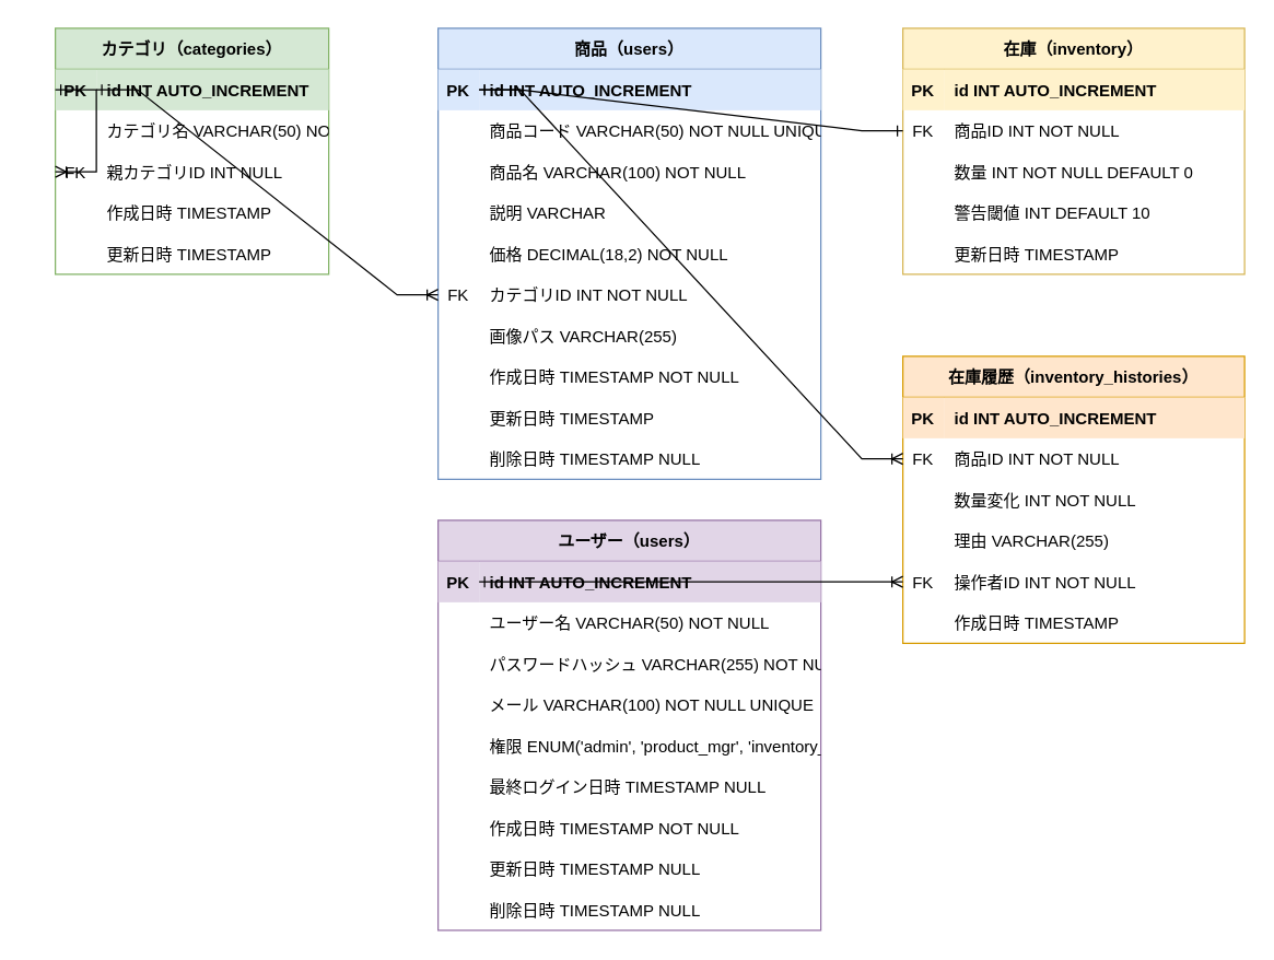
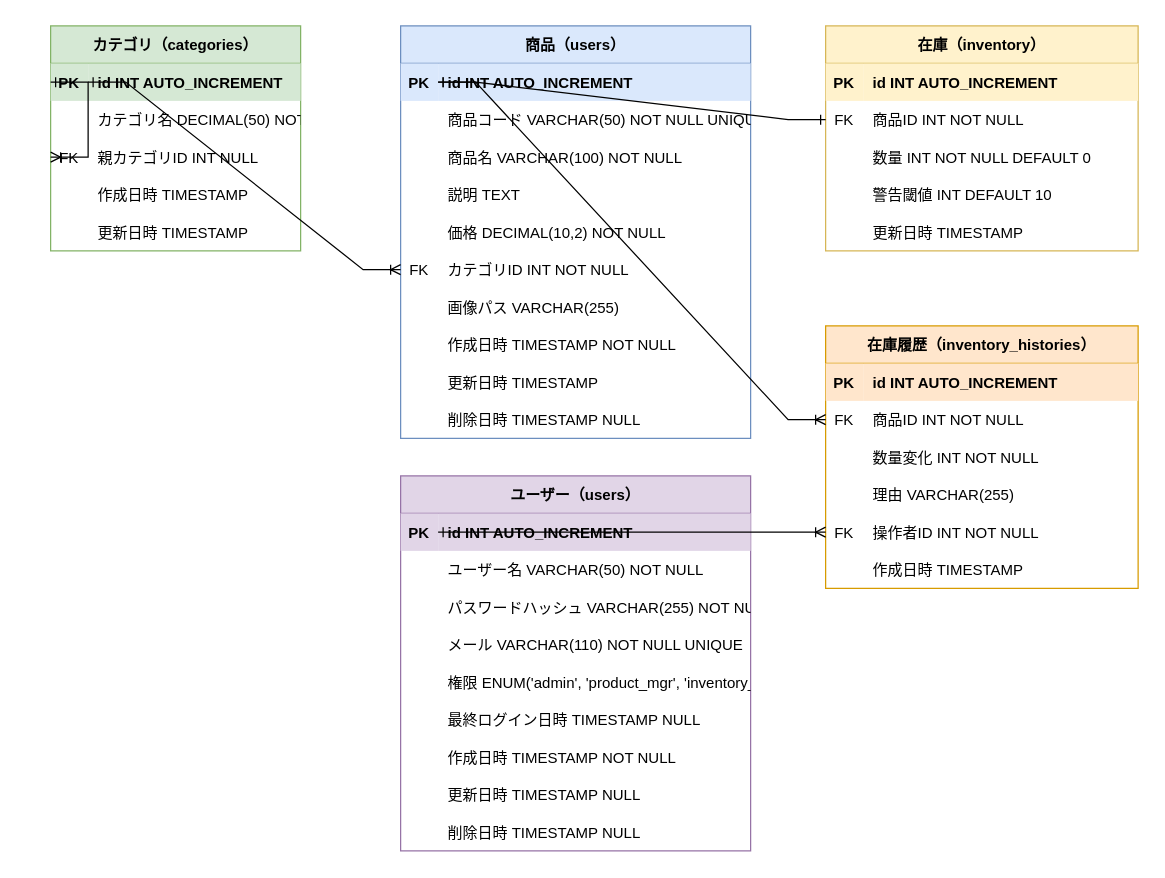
  <mxCell id="0" />
  <mxCell id="1" parent="0" />
  <mxCell id="2" value="商品（users）" style="shape=table;startSize=30;container=1;collapsible=1;childLayout=tableLayout;fixedRows=1;rowLines=0;fontStyle=1;align=center;resizeLast=1;fillColor=#dae8fc;strokeColor=#6c8ebf;" parent="1" vertex="1"><mxGeometry x="320" y="20" width="280" height="330" as="geometry" /></mxCell>
  <mxCell id="3" value="PK" style="shape=partialRectangle;connectable=0;fillColor=#dae8fc;top=0;left=0;bottom=0;right=0;fontStyle=1;overflow=hidden;strokeColor=#6c8ebf;" parent="2" vertex="1"><mxGeometry y="30" width="30" height="30" as="geometry" /></mxCell>
  <mxCell id="4" value="id INT AUTO_INCREMENT" style="shape=partialRectangle;connectable=0;fillColor=#dae8fc;top=0;left=0;bottom=0;right=0;align=left;spacingLeft=6;fontStyle=1;overflow=hidden;strokeColor=#6c8ebf;" parent="2" vertex="1"><mxGeometry x="30" y="30" width="250" height="30" as="geometry" /></mxCell>
  <mxCell id="5" value="" style="shape=partialRectangle;connectable=0;fillColor=none;top=0;left=0;bottom=0;right=0;overflow=hidden;" parent="2" vertex="1"><mxGeometry y="60" width="30" height="30" as="geometry" /></mxCell>
  <mxCell id="6" value="商品コード VARCHAR(50) NOT NULL UNIQUE" style="shape=partialRectangle;connectable=0;fillColor=none;top=0;left=0;bottom=0;right=0;align=left;spacingLeft=6;overflow=hidden;" parent="2" vertex="1"><mxGeometry x="30" y="60" width="250" height="30" as="geometry" /></mxCell>
  <mxCell id="7" value="" style="shape=partialRectangle;connectable=0;fillColor=none;top=0;left=0;bottom=0;right=0;overflow=hidden;" parent="2" vertex="1"><mxGeometry y="90" width="30" height="30" as="geometry" /></mxCell>
  <mxCell id="8" value="商品名 VARCHAR(100) NOT NULL" style="shape=partialRectangle;connectable=0;fillColor=none;top=0;left=0;bottom=0;right=0;align=left;spacingLeft=6;overflow=hidden;" parent="2" vertex="1"><mxGeometry x="30" y="90" width="250" height="30" as="geometry" /></mxCell>
  <mxCell id="9" value="" style="shape=partialRectangle;connectable=0;fillColor=none;top=0;left=0;bottom=0;right=0;overflow=hidden;" parent="2" vertex="1"><mxGeometry y="120" width="30" height="30" as="geometry" /></mxCell>
- <mxCell id="10" value="説明 VARCHAR" style="shape=partialRectangle;connectable=0;fillColor=none;top=0;left=0;bottom=0;right=0;align=left;spacingLeft=6;overflow=hidden;" parent="2" vertex="1"><mxGeometry x="30" y="120" width="250" height="30" as="geometry" /></mxCell>
+ <mxCell id="10" value="説明 TEXT" style="shape=partialRectangle;connectable=0;fillColor=none;top=0;left=0;bottom=0;right=0;align=left;spacingLeft=6;overflow=hidden;" parent="2" vertex="1"><mxGeometry x="30" y="120" width="250" height="30" as="geometry" /></mxCell>
  <mxCell id="11" value="" style="shape=partialRectangle;connectable=0;fillColor=none;top=0;left=0;bottom=0;right=0;overflow=hidden;" parent="2" vertex="1"><mxGeometry y="150" width="30" height="30" as="geometry" /></mxCell>
- <mxCell id="12" value="価格 DECIMAL(18,2) NOT NULL" style="shape=partialRectangle;connectable=0;fillColor=none;top=0;left=0;bottom=0;right=0;align=left;spacingLeft=6;overflow=hidden;" parent="2" vertex="1"><mxGeometry x="30" y="150" width="250" height="30" as="geometry" /></mxCell>
+ <mxCell id="12" value="価格 DECIMAL(10,2) NOT NULL" style="shape=partialRectangle;connectable=0;fillColor=none;top=0;left=0;bottom=0;right=0;align=left;spacingLeft=6;overflow=hidden;" parent="2" vertex="1"><mxGeometry x="30" y="150" width="250" height="30" as="geometry" /></mxCell>
  <mxCell id="13" value="FK" style="shape=partialRectangle;connectable=0;fillColor=none;top=0;left=0;bottom=0;right=0;overflow=hidden;" parent="2" vertex="1"><mxGeometry y="180" width="30" height="30" as="geometry" /></mxCell>
  <mxCell id="14" value="カテゴリID INT NOT NULL" style="shape=partialRectangle;connectable=0;fillColor=none;top=0;left=0;bottom=0;right=0;align=left;spacingLeft=6;overflow=hidden;" parent="2" vertex="1"><mxGeometry x="30" y="180" width="250" height="30" as="geometry" /></mxCell>
  <mxCell id="15" value="" style="shape=partialRectangle;connectable=0;fillColor=none;top=0;left=0;bottom=0;right=0;overflow=hidden;" parent="2" vertex="1"><mxGeometry y="210" width="30" height="30" as="geometry" /></mxCell>
  <mxCell id="16" value="画像パス VARCHAR(255)" style="shape=partialRectangle;connectable=0;fillColor=none;top=0;left=0;bottom=0;right=0;align=left;spacingLeft=6;overflow=hidden;" parent="2" vertex="1"><mxGeometry x="30" y="210" width="250" height="30" as="geometry" /></mxCell>
  <mxCell id="17" value="" style="shape=partialRectangle;connectable=0;fillColor=none;top=0;left=0;bottom=0;right=0;overflow=hidden;" parent="2" vertex="1"><mxGeometry y="240" width="30" height="30" as="geometry" /></mxCell>
  <mxCell id="18" value="作成日時 TIMESTAMP NOT NULL" style="shape=partialRectangle;connectable=0;fillColor=none;top=0;left=0;bottom=0;right=0;align=left;spacingLeft=6;overflow=hidden;" parent="2" vertex="1"><mxGeometry x="30" y="240" width="250" height="30" as="geometry" /></mxCell>
  <mxCell id="19" value="" style="shape=partialRectangle;connectable=0;fillColor=none;top=0;left=0;bottom=0;right=0;overflow=hidden;" parent="2" vertex="1"><mxGeometry y="270" width="30" height="30" as="geometry" /></mxCell>
  <mxCell id="20" value="更新日時 TIMESTAMP" style="shape=partialRectangle;connectable=0;fillColor=none;top=0;left=0;bottom=0;right=0;align=left;spacingLeft=6;overflow=hidden;" parent="2" vertex="1"><mxGeometry x="30" y="270" width="250" height="30" as="geometry" /></mxCell>
  <mxCell id="21" value="" style="shape=partialRectangle;connectable=0;fillColor=none;top=0;left=0;bottom=0;right=0;overflow=hidden;" parent="2" vertex="1"><mxGeometry y="300" width="30" height="30" as="geometry" /></mxCell>
  <mxCell id="22" value="削除日時 TIMESTAMP NULL" style="shape=partialRectangle;connectable=0;fillColor=none;top=0;left=0;bottom=0;right=0;align=left;spacingLeft=6;overflow=hidden;" parent="2" vertex="1"><mxGeometry x="30" y="300" width="250" height="30" as="geometry" /></mxCell>
  <mxCell id="23" value="カテゴリ（categories）" style="shape=table;startSize=30;container=1;collapsible=1;childLayout=tableLayout;fixedRows=1;rowLines=0;fontStyle=1;align=center;resizeLast=1;fillColor=#d5e8d4;strokeColor=#82b366;" parent="1" vertex="1"><mxGeometry x="40" y="20" width="200" height="180" as="geometry" /></mxCell>
  <mxCell id="24" value="PK" style="shape=partialRectangle;connectable=0;fillColor=#d5e8d4;top=0;left=0;bottom=0;right=0;fontStyle=1;overflow=hidden;strokeColor=#82b366;" parent="23" vertex="1"><mxGeometry y="30" width="30" height="30" as="geometry" /></mxCell>
  <mxCell id="25" value="id INT AUTO_INCREMENT" style="shape=partialRectangle;connectable=0;fillColor=#d5e8d4;top=0;left=0;bottom=0;right=0;align=left;spacingLeft=6;fontStyle=1;overflow=hidden;strokeColor=#82b366;" parent="23" vertex="1"><mxGeometry x="30" y="30" width="170" height="30" as="geometry" /></mxCell>
  <mxCell id="26" value="" style="shape=partialRectangle;connectable=0;fillColor=none;top=0;left=0;bottom=0;right=0;overflow=hidden;" parent="23" vertex="1"><mxGeometry y="60" width="30" height="30" as="geometry" /></mxCell>
- <mxCell id="27" value="カテゴリ名 VARCHAR(50) NOT NULL" style="shape=partialRectangle;connectable=0;fillColor=none;top=0;left=0;bottom=0;right=0;align=left;spacingLeft=6;overflow=hidden;" parent="23" vertex="1"><mxGeometry x="30" y="60" width="170" height="30" as="geometry" /></mxCell>
+ <mxCell id="27" value="カテゴリ名 DECIMAL(50) NOT NULL" style="shape=partialRectangle;connectable=0;fillColor=none;top=0;left=0;bottom=0;right=0;align=left;spacingLeft=6;overflow=hidden;" parent="23" vertex="1"><mxGeometry x="30" y="60" width="170" height="30" as="geometry" /></mxCell>
  <mxCell id="28" value="FK" style="shape=partialRectangle;connectable=0;fillColor=none;top=0;left=0;bottom=0;right=0;overflow=hidden;" parent="23" vertex="1"><mxGeometry y="90" width="30" height="30" as="geometry" /></mxCell>
  <mxCell id="29" value="親カテゴリID INT NULL" style="shape=partialRectangle;connectable=0;fillColor=none;top=0;left=0;bottom=0;right=0;align=left;spacingLeft=6;overflow=hidden;" parent="23" vertex="1"><mxGeometry x="30" y="90" width="170" height="30" as="geometry" /></mxCell>
  <mxCell id="30" value="" style="shape=partialRectangle;connectable=0;fillColor=none;top=0;left=0;bottom=0;right=0;overflow=hidden;" parent="23" vertex="1"><mxGeometry y="120" width="30" height="30" as="geometry" /></mxCell>
  <mxCell id="31" value="作成日時 TIMESTAMP" style="shape=partialRectangle;connectable=0;fillColor=none;top=0;left=0;bottom=0;right=0;align=left;spacingLeft=6;overflow=hidden;" parent="23" vertex="1"><mxGeometry x="30" y="120" width="170" height="30" as="geometry" /></mxCell>
  <mxCell id="32" value="" style="shape=partialRectangle;connectable=0;fillColor=none;top=0;left=0;bottom=0;right=0;overflow=hidden;" parent="23" vertex="1"><mxGeometry y="150" width="30" height="30" as="geometry" /></mxCell>
  <mxCell id="33" value="更新日時 TIMESTAMP" style="shape=partialRectangle;connectable=0;fillColor=none;top=0;left=0;bottom=0;right=0;align=left;spacingLeft=6;overflow=hidden;" parent="23" vertex="1"><mxGeometry x="30" y="150" width="170" height="30" as="geometry" /></mxCell>
  <mxCell id="34" value="在庫（inventory）" style="shape=table;startSize=30;container=1;collapsible=1;childLayout=tableLayout;fixedRows=1;rowLines=0;fontStyle=1;align=center;resizeLast=1;fillColor=#fff2cc;strokeColor=#d6b656;" parent="1" vertex="1"><mxGeometry x="660" y="20" width="250" height="180" as="geometry" /></mxCell>
  <mxCell id="35" value="PK" style="shape=partialRectangle;connectable=0;fillColor=#fff2cc;top=0;left=0;bottom=0;right=0;fontStyle=1;overflow=hidden;strokeColor=#d6b656;" parent="34" vertex="1"><mxGeometry y="30" width="30" height="30" as="geometry" /></mxCell>
  <mxCell id="36" value="id INT AUTO_INCREMENT" style="shape=partialRectangle;connectable=0;fillColor=#fff2cc;top=0;left=0;bottom=0;right=0;align=left;spacingLeft=6;fontStyle=1;overflow=hidden;strokeColor=#d6b656;" parent="34" vertex="1"><mxGeometry x="30" y="30" width="220" height="30" as="geometry" /></mxCell>
  <mxCell id="37" value="FK" style="shape=partialRectangle;connectable=0;fillColor=none;top=0;left=0;bottom=0;right=0;overflow=hidden;" parent="34" vertex="1"><mxGeometry y="60" width="30" height="30" as="geometry" /></mxCell>
  <mxCell id="38" value="商品ID INT NOT NULL" style="shape=partialRectangle;connectable=0;fillColor=none;top=0;left=0;bottom=0;right=0;align=left;spacingLeft=6;overflow=hidden;" parent="34" vertex="1"><mxGeometry x="30" y="60" width="220" height="30" as="geometry" /></mxCell>
  <mxCell id="39" value="" style="shape=partialRectangle;connectable=0;fillColor=none;top=0;left=0;bottom=0;right=0;overflow=hidden;" parent="34" vertex="1"><mxGeometry y="90" width="30" height="30" as="geometry" /></mxCell>
  <mxCell id="40" value="数量 INT NOT NULL DEFAULT 0" style="shape=partialRectangle;connectable=0;fillColor=none;top=0;left=0;bottom=0;right=0;align=left;spacingLeft=6;overflow=hidden;" parent="34" vertex="1"><mxGeometry x="30" y="90" width="220" height="30" as="geometry" /></mxCell>
  <mxCell id="41" value="" style="shape=partialRectangle;connectable=0;fillColor=none;top=0;left=0;bottom=0;right=0;overflow=hidden;" parent="34" vertex="1"><mxGeometry y="120" width="30" height="30" as="geometry" /></mxCell>
  <mxCell id="42" value="警告閾値 INT DEFAULT 10" style="shape=partialRectangle;connectable=0;fillColor=none;top=0;left=0;bottom=0;right=0;align=left;spacingLeft=6;overflow=hidden;" parent="34" vertex="1"><mxGeometry x="30" y="120" width="220" height="30" as="geometry" /></mxCell>
  <mxCell id="43" value="" style="shape=partialRectangle;connectable=0;fillColor=none;top=0;left=0;bottom=0;right=0;overflow=hidden;" parent="34" vertex="1"><mxGeometry y="150" width="30" height="30" as="geometry" /></mxCell>
  <mxCell id="44" value="更新日時 TIMESTAMP" style="shape=partialRectangle;connectable=0;fillColor=none;top=0;left=0;bottom=0;right=0;align=left;spacingLeft=6;overflow=hidden;" parent="34" vertex="1"><mxGeometry x="30" y="150" width="220" height="30" as="geometry" /></mxCell>
  <mxCell id="45" value="在庫履歴（inventory_histories）" style="shape=table;startSize=30;container=1;collapsible=1;childLayout=tableLayout;fixedRows=1;rowLines=0;fontStyle=1;align=center;resizeLast=1;fillColor=#ffe6cc;strokeColor=#d79b00;" parent="1" vertex="1"><mxGeometry x="660" y="260" width="250" height="210" as="geometry" /></mxCell>
  <mxCell id="46" value="PK" style="shape=partialRectangle;connectable=0;fillColor=#ffe6cc;top=0;left=0;bottom=0;right=0;fontStyle=1;overflow=hidden;strokeColor=#d79b00;" parent="45" vertex="1"><mxGeometry y="30" width="30" height="30" as="geometry" /></mxCell>
  <mxCell id="47" value="id INT AUTO_INCREMENT" style="shape=partialRectangle;connectable=0;fillColor=#ffe6cc;top=0;left=0;bottom=0;right=0;align=left;spacingLeft=6;fontStyle=1;overflow=hidden;strokeColor=#d79b00;" parent="45" vertex="1"><mxGeometry x="30" y="30" width="220" height="30" as="geometry" /></mxCell>
  <mxCell id="48" value="FK" style="shape=partialRectangle;connectable=0;fillColor=none;top=0;left=0;bottom=0;right=0;overflow=hidden;" parent="45" vertex="1"><mxGeometry y="60" width="30" height="30" as="geometry" /></mxCell>
  <mxCell id="49" value="商品ID INT NOT NULL" style="shape=partialRectangle;connectable=0;fillColor=none;top=0;left=0;bottom=0;right=0;align=left;spacingLeft=6;overflow=hidden;" parent="45" vertex="1"><mxGeometry x="30" y="60" width="220" height="30" as="geometry" /></mxCell>
  <mxCell id="50" value="" style="shape=partialRectangle;connectable=0;fillColor=none;top=0;left=0;bottom=0;right=0;overflow=hidden;" parent="45" vertex="1"><mxGeometry y="90" width="30" height="30" as="geometry" /></mxCell>
  <mxCell id="51" value="数量変化 INT NOT NULL" style="shape=partialRectangle;connectable=0;fillColor=none;top=0;left=0;bottom=0;right=0;align=left;spacingLeft=6;overflow=hidden;" parent="45" vertex="1"><mxGeometry x="30" y="90" width="220" height="30" as="geometry" /></mxCell>
  <mxCell id="52" value="" style="shape=partialRectangle;connectable=0;fillColor=none;top=0;left=0;bottom=0;right=0;overflow=hidden;" parent="45" vertex="1"><mxGeometry y="120" width="30" height="30" as="geometry" /></mxCell>
  <mxCell id="53" value="理由 VARCHAR(255)" style="shape=partialRectangle;connectable=0;fillColor=none;top=0;left=0;bottom=0;right=0;align=left;spacingLeft=6;overflow=hidden;" parent="45" vertex="1"><mxGeometry x="30" y="120" width="220" height="30" as="geometry" /></mxCell>
  <mxCell id="54" value="FK" style="shape=partialRectangle;connectable=0;fillColor=none;top=0;left=0;bottom=0;right=0;overflow=hidden;" parent="45" vertex="1"><mxGeometry y="150" width="30" height="30" as="geometry" /></mxCell>
  <mxCell id="55" value="操作者ID INT NOT NULL" style="shape=partialRectangle;connectable=0;fillColor=none;top=0;left=0;bottom=0;right=0;align=left;spacingLeft=6;overflow=hidden;" parent="45" vertex="1"><mxGeometry x="30" y="150" width="220" height="30" as="geometry" /></mxCell>
  <mxCell id="56" value="" style="shape=partialRectangle;connectable=0;fillColor=none;top=0;left=0;bottom=0;right=0;overflow=hidden;" parent="45" vertex="1"><mxGeometry y="180" width="30" height="30" as="geometry" /></mxCell>
  <mxCell id="57" value="作成日時 TIMESTAMP" style="shape=partialRectangle;connectable=0;fillColor=none;top=0;left=0;bottom=0;right=0;align=left;spacingLeft=6;overflow=hidden;" parent="45" vertex="1"><mxGeometry x="30" y="180" width="220" height="30" as="geometry" /></mxCell>
  <mxCell id="58" value="ユーザー（users）" style="shape=table;startSize=30;container=1;collapsible=1;childLayout=tableLayout;fixedRows=1;rowLines=0;fontStyle=1;align=center;resizeLast=1;fillColor=#e1d5e7;strokeColor=#9673a6;" parent="1" vertex="1"><mxGeometry x="320" y="380" width="280" height="300" as="geometry" /></mxCell>
  <mxCell id="59" value="PK" style="shape=partialRectangle;connectable=0;fillColor=#e1d5e7;top=0;left=0;bottom=0;right=0;fontStyle=1;overflow=hidden;strokeColor=#9673a6;" parent="58" vertex="1"><mxGeometry y="30" width="30" height="30" as="geometry" /></mxCell>
  <mxCell id="60" value="id INT AUTO_INCREMENT" style="shape=partialRectangle;connectable=0;fillColor=#e1d5e7;top=0;left=0;bottom=0;right=0;align=left;spacingLeft=6;fontStyle=1;overflow=hidden;strokeColor=#9673a6;" parent="58" vertex="1"><mxGeometry x="30" y="30" width="250" height="30" as="geometry" /></mxCell>
  <mxCell id="61" value="" style="shape=partialRectangle;connectable=0;fillColor=none;top=0;left=0;bottom=0;right=0;overflow=hidden;" parent="58" vertex="1"><mxGeometry y="60" width="30" height="30" as="geometry" /></mxCell>
  <mxCell id="62" value="ユーザー名 VARCHAR(50) NOT NULL" style="shape=partialRectangle;connectable=0;fillColor=none;top=0;left=0;bottom=0;right=0;align=left;spacingLeft=6;overflow=hidden;" parent="58" vertex="1"><mxGeometry x="30" y="60" width="250" height="30" as="geometry" /></mxCell>
  <mxCell id="63" value="" style="shape=partialRectangle;connectable=0;fillColor=none;top=0;left=0;bottom=0;right=0;overflow=hidden;" parent="58" vertex="1"><mxGeometry y="90" width="30" height="30" as="geometry" /></mxCell>
  <mxCell id="64" value="パスワードハッシュ VARCHAR(255) NOT NULL" style="shape=partialRectangle;connectable=0;fillColor=none;top=0;left=0;bottom=0;right=0;align=left;spacingLeft=6;overflow=hidden;" parent="58" vertex="1"><mxGeometry x="30" y="90" width="250" height="30" as="geometry" /></mxCell>
  <mxCell id="65" value="" style="shape=partialRectangle;connectable=0;fillColor=none;top=0;left=0;bottom=0;right=0;overflow=hidden;" parent="58" vertex="1"><mxGeometry y="120" width="30" height="30" as="geometry" /></mxCell>
- <mxCell id="66" value="メール VARCHAR(100) NOT NULL UNIQUE" style="shape=partialRectangle;connectable=0;fillColor=none;top=0;left=0;bottom=0;right=0;align=left;spacingLeft=6;overflow=hidden;" parent="58" vertex="1"><mxGeometry x="30" y="120" width="250" height="30" as="geometry" /></mxCell>
+ <mxCell id="66" value="メール VARCHAR(110) NOT NULL UNIQUE" style="shape=partialRectangle;connectable=0;fillColor=none;top=0;left=0;bottom=0;right=0;align=left;spacingLeft=6;overflow=hidden;" parent="58" vertex="1"><mxGeometry x="30" y="120" width="250" height="30" as="geometry" /></mxCell>
  <mxCell id="67" value="" style="shape=partialRectangle;connectable=0;fillColor=none;top=0;left=0;bottom=0;right=0;overflow=hidden;" parent="58" vertex="1"><mxGeometry y="150" width="30" height="30" as="geometry" /></mxCell>
  <mxCell id="68" value="権限 ENUM('admin', 'product_mgr', 'inventory_mgr', 'viewer') NOT NULL" style="shape=partialRectangle;connectable=0;fillColor=none;top=0;left=0;bottom=0;right=0;align=left;spacingLeft=6;overflow=hidden;" parent="58" vertex="1"><mxGeometry x="30" y="150" width="250" height="30" as="geometry" /></mxCell>
  <mxCell id="69" value="" style="shape=partialRectangle;connectable=0;fillColor=none;top=0;left=0;bottom=0;right=0;overflow=hidden;" parent="58" vertex="1"><mxGeometry y="180" width="30" height="30" as="geometry" /></mxCell>
  <mxCell id="70" value="最終ログイン日時 TIMESTAMP NULL" style="shape=partialRectangle;connectable=0;fillColor=none;top=0;left=0;bottom=0;right=0;align=left;spacingLeft=6;overflow=hidden;" parent="58" vertex="1"><mxGeometry x="30" y="180" width="250" height="30" as="geometry" /></mxCell>
  <mxCell id="71" value="" style="shape=partialRectangle;connectable=0;fillColor=none;top=0;left=0;bottom=0;right=0;overflow=hidden;" parent="58" vertex="1"><mxGeometry y="210" width="30" height="30" as="geometry" /></mxCell>
  <mxCell id="72" value="作成日時 TIMESTAMP NOT NULL" style="shape=partialRectangle;connectable=0;fillColor=none;top=0;left=0;bottom=0;right=0;align=left;spacingLeft=6;overflow=hidden;" parent="58" vertex="1"><mxGeometry x="30" y="210" width="250" height="30" as="geometry" /></mxCell>
  <mxCell id="73" value="" style="shape=partialRectangle;connectable=0;fillColor=none;top=0;left=0;bottom=0;right=0;overflow=hidden;" parent="58" vertex="1"><mxGeometry y="240" width="30" height="30" as="geometry" /></mxCell>
  <mxCell id="74" value="更新日時 TIMESTAMP NULL" style="shape=partialRectangle;connectable=0;fillColor=none;top=0;left=0;bottom=0;right=0;align=left;spacingLeft=6;overflow=hidden;" parent="58" vertex="1"><mxGeometry x="30" y="240" width="250" height="30" as="geometry" /></mxCell>
  <mxCell id="75" value="" style="shape=partialRectangle;connectable=0;fillColor=none;top=0;left=0;bottom=0;right=0;overflow=hidden;" parent="58" vertex="1"><mxGeometry y="270" width="30" height="30" as="geometry" /></mxCell>
  <mxCell id="76" value="削除日時 TIMESTAMP NULL" style="shape=partialRectangle;connectable=0;fillColor=none;top=0;left=0;bottom=0;right=0;align=left;spacingLeft=6;overflow=hidden;" parent="58" vertex="1"><mxGeometry x="30" y="270" width="250" height="30" as="geometry" /></mxCell>
  <mxCell id="77" value="" style="edgeStyle=entityRelationEdgeStyle;fontSize=12;html=1;endArrow=ERoneToMany;startArrow=ERone;rounded=0;entryX=0;entryY=0.5;entryDx=0;entryDy=0;exitX=0;exitY=0.5;exitDx=0;exitDy=0;startFill=0;endFill=0;" parent="1" source="24" target="28" edge="1"><mxGeometry width="100" height="100" relative="1" as="geometry"><mxPoint x="0" y="60" as="sourcePoint" /><mxPoint x="0" y="160" as="targetPoint" /><Array as="points"><mxPoint x="20" y="100" /></Array></mxGeometry></mxCell>
  <mxCell id="78" value="" style="edgeStyle=entityRelationEdgeStyle;fontSize=12;html=1;endArrow=ERoneToMany;startArrow=ERone;rounded=0;entryX=0;entryY=0.5;entryDx=0;entryDy=0;exitX=1;exitY=0.5;exitDx=0;exitDy=0;startFill=0;endFill=0;" parent="1" source="24" target="13" edge="1"><mxGeometry width="100" height="100" relative="1" as="geometry"><mxPoint x="250" y="50" as="sourcePoint" /><mxPoint x="350" y="-50" as="targetPoint" /></mxGeometry></mxCell>
  <mxCell id="79" value="" style="edgeStyle=entityRelationEdgeStyle;fontSize=12;html=1;endArrow=ERone;startArrow=ERone;rounded=0;entryX=0;entryY=0.5;entryDx=0;entryDy=0;exitX=1;exitY=0.5;exitDx=0;exitDy=0;startFill=0;endFill=0;" parent="1" source="3" target="37" edge="1"><mxGeometry width="100" height="100" relative="1" as="geometry"><mxPoint x="580" y="50" as="sourcePoint" /><mxPoint x="680" y="-50" as="targetPoint" /></mxGeometry></mxCell>
  <mxCell id="80" value="" style="edgeStyle=entityRelationEdgeStyle;fontSize=12;html=1;endArrow=ERoneToMany;startArrow=ERone;rounded=0;entryX=0;entryY=0.5;entryDx=0;entryDy=0;exitX=1;exitY=0.5;exitDx=0;exitDy=0;startFill=0;endFill=0;" parent="1" source="3" target="48" edge="1"><mxGeometry width="100" height="100" relative="1" as="geometry"><mxPoint x="580" y="285" as="sourcePoint" /><mxPoint x="680" y="185" as="targetPoint" /></mxGeometry></mxCell>
  <mxCell id="81" value="" style="edgeStyle=entityRelationEdgeStyle;fontSize=12;html=1;endArrow=ERoneToMany;startArrow=ERone;rounded=0;entryX=0;entryY=0.5;entryDx=0;entryDy=0;exitX=1;exitY=0.5;exitDx=0;exitDy=0;startFill=0;endFill=0;" parent="1" source="59" target="54" edge="1"><mxGeometry width="100" height="100" relative="1" as="geometry"><mxPoint x="580" y="410" as="sourcePoint" /><mxPoint x="680" y="310" as="targetPoint" /></mxGeometry></mxCell>
